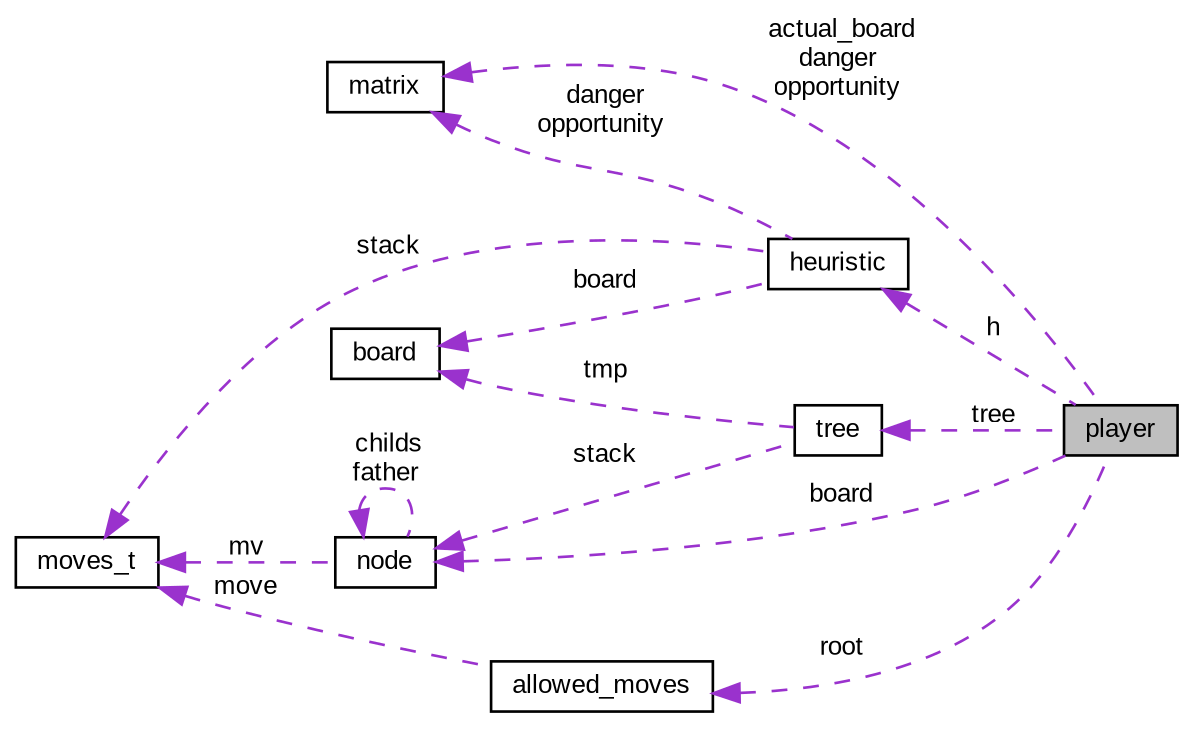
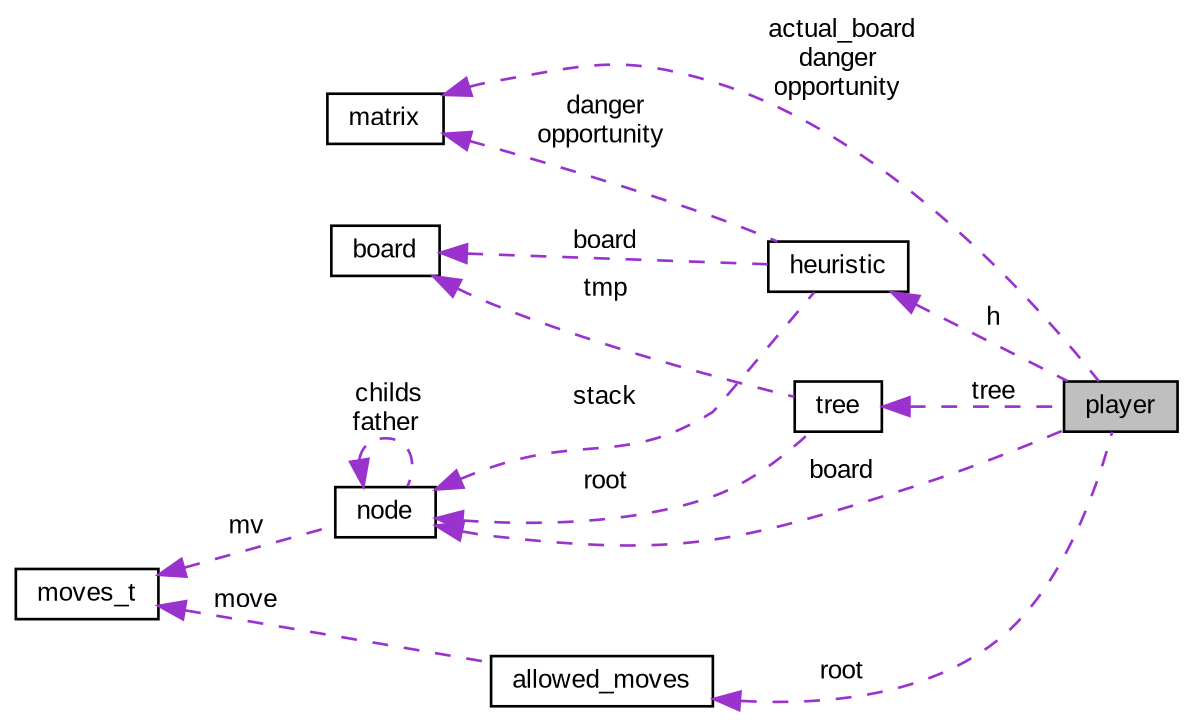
  digraph {
    fontname="Liberation Sans"
    rankdir=LR
    node [color=black fillcolor=white fontname="Liberation Sans" fontsize=10 shape=record style=filled]
    edge [color=darkorchid3 dir=back fontname="Liberation Sans" fontsize=10 labelfontname=Helvetica labelfontsize=10 style=dashed]
    n1 [fillcolor=grey75 fontcolor=black height=0.2 label=player width=0.4]
    n2 [height=0.2 label=matrix width=0.4]
    n3 [height=0.2 label=heuristic width=0.4]
    n4 [height=0.2 label=board width=0.4]
    n5 [height=0.2 label=tree width=0.4]
    n6 [height=0.2 label=moves_t width=0.4]
    n7 [height=0.2 label="node" width=0.4]
    n8 [height=0.2 label=allowed_moves width=0.4]
    n2 -> n1 [label=" actual_board\ndanger\nopportunity"]
    n2 -> n3 [label=" danger\nopportunity"]
    n3 -> n1 [label=" h"]
    n4 -> n3 [label=" board"]
    n4 -> n5 [label=" tmp"]
    n5 -> n1 [label=" tree"]
-   n6 -> n3 [label=" stack"]
+   n7 -> n3 [label=" stack"]
    n6 -> n7 [label=" mv"]
    n6 -> n8 [label=" move"]
    n7 -> n1 [label=" board"]
-   n7 -> n5 [label=" stack"]
+   n7 -> n5 [label=" root"]
    n7 -> n7 [label=" childs\nfather"]
    n8 -> n1 [label=" root"]
  }
